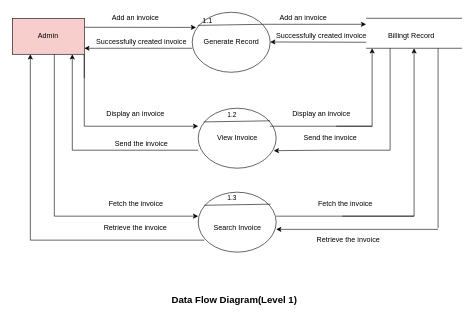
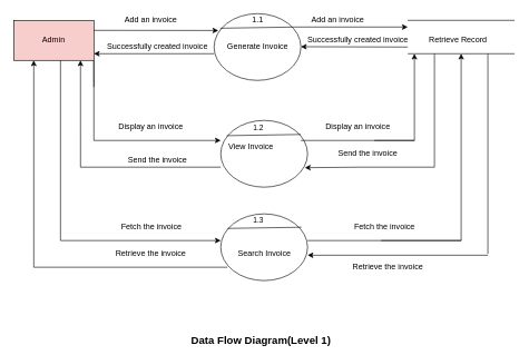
  <mxCell id="0" />
  <mxCell id="1" parent="0" />
  <mxCell id="2" value="" style="ellipse;whiteSpace=wrap;html=1;" vertex="1" parent="1"><mxGeometry x="320" y="20" width="130" height="100" as="geometry" /></mxCell>
  <mxCell id="3" value="" style="ellipse;whiteSpace=wrap;html=1;" vertex="1" parent="1"><mxGeometry x="330" y="180" width="130" height="100" as="geometry" /></mxCell>
  <mxCell id="4" value="" style="ellipse;whiteSpace=wrap;html=1;" vertex="1" parent="1"><mxGeometry x="330" y="320" width="130" height="100" as="geometry" /></mxCell>
  <mxCell id="5" value="Admin" style="rounded=0;whiteSpace=wrap;html=1;fillColor=#f8cecc;" vertex="1" parent="1"><mxGeometry x="20" y="30" width="120" height="60" as="geometry" /></mxCell>
  <mxCell id="6" value="" style="endArrow=none;html=1;rounded=0;" edge="1" parent="1"><mxGeometry width="50" height="50" relative="1" as="geometry"><mxPoint x="610" y="80" as="sourcePoint" /><mxPoint x="770" y="80" as="targetPoint" /><Array as="points"><mxPoint x="700" y="80" /></Array></mxGeometry></mxCell>
  <mxCell id="7" value="" style="endArrow=none;html=1;rounded=0;" edge="1" parent="1"><mxGeometry width="50" height="50" relative="1" as="geometry"><mxPoint x="610" y="30" as="sourcePoint" /><mxPoint x="770" y="30" as="targetPoint" /></mxGeometry></mxCell>
  <mxCell id="8" value="" style="endArrow=classic;html=1;rounded=0;exitX=1;exitY=0.25;exitDx=0;exitDy=0;entryX=0.049;entryY=0.252;entryDx=0;entryDy=0;entryPerimeter=0;" edge="1" parent="1" source="5" target="2"><mxGeometry width="50" height="50" relative="1" as="geometry"><mxPoint x="220" y="40" as="sourcePoint" /><mxPoint x="320" y="45" as="targetPoint" /></mxGeometry></mxCell>
  <mxCell id="9" value="" style="endArrow=classic;html=1;rounded=0;" edge="1" parent="1"><mxGeometry width="50" height="50" relative="1" as="geometry"><mxPoint x="440" y="40" as="sourcePoint" /><mxPoint x="610" y="40" as="targetPoint" /><Array as="points"><mxPoint x="440" y="40" /><mxPoint x="560" y="40" /></Array></mxGeometry></mxCell>
  <mxCell id="10" value="" style="endArrow=classic;html=1;rounded=0;" edge="1" parent="1"><mxGeometry width="50" height="50" relative="1" as="geometry"><mxPoint x="610" y="70" as="sourcePoint" /><mxPoint x="450" y="69.5" as="targetPoint" /></mxGeometry></mxCell>
  <mxCell id="11" value="" style="endArrow=classic;html=1;rounded=0;" edge="1" parent="1"><mxGeometry width="50" height="50" relative="1" as="geometry"><mxPoint x="320" y="80" as="sourcePoint" /><mxPoint x="140" y="80" as="targetPoint" /></mxGeometry></mxCell>
  <mxCell id="12" value="" style="endArrow=classic;html=1;rounded=0;" edge="1" parent="1"><mxGeometry width="50" height="50" relative="1" as="geometry"><mxPoint x="140" y="210" as="sourcePoint" /><mxPoint x="330" y="210" as="targetPoint" /></mxGeometry></mxCell>
  <mxCell id="13" value="" style="endArrow=none;html=1;rounded=0;" edge="1" parent="1"><mxGeometry width="50" height="50" relative="1" as="geometry"><mxPoint x="140" y="210" as="sourcePoint" /><mxPoint x="140" y="130" as="targetPoint" /><Array as="points"><mxPoint x="140" y="130" /><mxPoint x="140" y="90" /></Array></mxGeometry></mxCell>
  <mxCell id="14" value="" style="endArrow=none;html=1;rounded=0;" edge="1" parent="1"><mxGeometry width="50" height="50" relative="1" as="geometry"><mxPoint x="120" y="250" as="sourcePoint" /><mxPoint x="330" y="250" as="targetPoint" /></mxGeometry></mxCell>
  <mxCell id="15" value="" style="endArrow=none;html=1;rounded=0;" edge="1" parent="1"><mxGeometry width="50" height="50" relative="1" as="geometry"><mxPoint x="50" y="400" as="sourcePoint" /><mxPoint x="340" y="400" as="targetPoint" /></mxGeometry></mxCell>
  <mxCell id="16" value="" style="endArrow=classic;html=1;rounded=0;" edge="1" parent="1"><mxGeometry width="50" height="50" relative="1" as="geometry"><mxPoint x="90" y="360" as="sourcePoint" /><mxPoint x="330" y="360" as="targetPoint" /></mxGeometry></mxCell>
  <mxCell id="17" value="" style="endArrow=classic;html=1;rounded=0;entryX=0.833;entryY=1;entryDx=0;entryDy=0;entryPerimeter=0;" edge="1" parent="1" target="5"><mxGeometry width="50" height="50" relative="1" as="geometry"><mxPoint x="120" y="250" as="sourcePoint" /><mxPoint x="120" y="170" as="targetPoint" /></mxGeometry></mxCell>
  <mxCell id="18" value="" style="endArrow=classic;html=1;rounded=0;entryX=0.25;entryY=1;entryDx=0;entryDy=0;" edge="1" parent="1" target="5"><mxGeometry width="50" height="50" relative="1" as="geometry"><mxPoint x="50.04" y="400" as="sourcePoint" /><mxPoint x="50" y="240" as="targetPoint" /></mxGeometry></mxCell>
  <mxCell id="19" value="" style="endArrow=none;html=1;rounded=0;" edge="1" parent="1"><mxGeometry width="50" height="50" relative="1" as="geometry"><mxPoint x="90" y="90" as="sourcePoint" /><mxPoint x="90" y="360" as="targetPoint" /></mxGeometry></mxCell>
  <mxCell id="20" value="" style="endArrow=none;html=1;rounded=0;" edge="1" parent="1"><mxGeometry width="50" height="50" relative="1" as="geometry"><mxPoint x="450" y="210" as="sourcePoint" /><mxPoint x="560" y="210" as="targetPoint" /><Array as="points"><mxPoint x="560" y="210" /><mxPoint x="620" y="210" /></Array></mxGeometry></mxCell>
  <mxCell id="21" value="" style="endArrow=classic;html=1;rounded=0;" edge="1" parent="1"><mxGeometry width="50" height="50" relative="1" as="geometry"><mxPoint x="690" y="360" as="sourcePoint" /><mxPoint x="690" y="80" as="targetPoint" /><Array as="points"><mxPoint x="690" y="300" /></Array></mxGeometry></mxCell>
  <mxCell id="22" value="" style="endArrow=none;html=1;rounded=0;" edge="1" parent="1"><mxGeometry width="50" height="50" relative="1" as="geometry"><mxPoint x="730" y="380" as="sourcePoint" /><mxPoint x="730" y="80" as="targetPoint" /></mxGeometry></mxCell>
  <mxCell id="23" value="" style="endArrow=classic;html=1;rounded=0;" edge="1" parent="1"><mxGeometry width="50" height="50" relative="1" as="geometry"><mxPoint x="730" y="382" as="sourcePoint" /><mxPoint x="460" y="382" as="targetPoint" /><Array as="points"><mxPoint x="520" y="382" /></Array></mxGeometry></mxCell>
  <mxCell id="24" value="" style="endArrow=none;html=1;rounded=0;" edge="1" parent="1"><mxGeometry width="50" height="50" relative="1" as="geometry"><mxPoint x="460" y="360" as="sourcePoint" /><mxPoint x="570" y="360" as="targetPoint" /><Array as="points"><mxPoint x="570" y="360" /><mxPoint x="690" y="360" /></Array></mxGeometry></mxCell>
  <mxCell id="25" value="" style="endArrow=classic;html=1;rounded=0;" edge="1" parent="1"><mxGeometry width="50" height="50" relative="1" as="geometry"><mxPoint x="620" y="210" as="sourcePoint" /><mxPoint x="620" y="80" as="targetPoint" /><Array as="points" /></mxGeometry></mxCell>
  <mxCell id="26" value="" style="endArrow=none;html=1;rounded=0;" edge="1" parent="1"><mxGeometry width="50" height="50" relative="1" as="geometry"><mxPoint x="650" y="250" as="sourcePoint" /><mxPoint x="650" y="80" as="targetPoint" /></mxGeometry></mxCell>
  <mxCell id="27" value="" style="endArrow=classic;html=1;rounded=0;entryX=0.969;entryY=0.708;entryDx=0;entryDy=0;entryPerimeter=0;" edge="1" parent="1" target="3"><mxGeometry width="50" height="50" relative="1" as="geometry"><mxPoint x="650" y="250" as="sourcePoint" /><mxPoint x="480" y="250" as="targetPoint" /><Array as="points"><mxPoint x="540" y="250" /></Array></mxGeometry></mxCell>
- <mxCell id="28" value="Generate Record" style="text;html=1;resizable=0;autosize=1;align=center;verticalAlign=middle;points=[];fillColor=none;strokeColor=none;rounded=0;" vertex="1" parent="1"><mxGeometry x="330" y="60" width="110" height="20" as="geometry" /></mxCell>
- <mxCell id="29" value="View Invoice" style="text;html=1;resizable=0;autosize=1;align=center;verticalAlign=middle;points=[];fillColor=none;strokeColor=none;rounded=0;" vertex="1" parent="1"><mxGeometry x="355" y="220" width="80" height="20" as="geometry" /></mxCell>
+ <mxCell id="28" value="Generate Invoice" style="text;html=1;resizable=0;autosize=1;align=center;verticalAlign=middle;points=[];fillColor=none;strokeColor=none;rounded=0;" vertex="1" parent="1"><mxGeometry x="330" y="60" width="110" height="20" as="geometry" /></mxCell>
+ <mxCell id="29" value="View Invoice" style="text;html=1;resizable=0;autosize=1;align=center;verticalAlign=middle;points=[];fillColor=none;strokeColor=none;rounded=0;" vertex="1" parent="1"><mxGeometry x="335" y="210" width="80" height="20" as="geometry" /></mxCell>
  <mxCell id="30" value="Search Invoice" style="text;html=1;resizable=0;autosize=1;align=center;verticalAlign=middle;points=[];fillColor=none;strokeColor=none;rounded=0;" vertex="1" parent="1"><mxGeometry x="350" y="370" width="90" height="20" as="geometry" /></mxCell>
  <mxCell id="31" value="" style="endArrow=none;html=1;rounded=0;exitX=0.071;exitY=0.228;exitDx=0;exitDy=0;exitPerimeter=0;" edge="1" parent="1" source="3"><mxGeometry width="50" height="50" relative="1" as="geometry"><mxPoint x="360.4" y="200" as="sourcePoint" /><mxPoint x="450" y="201" as="targetPoint" /></mxGeometry></mxCell>
  <mxCell id="32" value="1.2" style="edgeLabel;html=1;align=center;verticalAlign=middle;resizable=0;points=[];" vertex="1" connectable="0" parent="31"><mxGeometry x="-0.352" y="2" relative="1" as="geometry"><mxPoint x="10" y="-10" as="offset" /></mxGeometry></mxCell>
  <mxCell id="33" value="" style="endArrow=none;html=1;rounded=0;exitX=0.071;exitY=0.228;exitDx=0;exitDy=0;exitPerimeter=0;" edge="1" parent="1"><mxGeometry width="50" height="50" relative="1" as="geometry"><mxPoint x="329.23" y="41.8" as="sourcePoint" /><mxPoint x="440" y="40" as="targetPoint" /></mxGeometry></mxCell>
  <mxCell id="34" value="" style="endArrow=none;html=1;rounded=0;exitX=0.071;exitY=0.228;exitDx=0;exitDy=0;exitPerimeter=0;" edge="1" parent="1"><mxGeometry width="50" height="50" relative="1" as="geometry"><mxPoint x="340" y="341.8" as="sourcePoint" /><mxPoint x="450.77" y="340" as="targetPoint" /></mxGeometry></mxCell>
  <mxCell id="35" value="1.3" style="edgeLabel;html=1;align=center;verticalAlign=middle;resizable=0;points=[];" vertex="1" connectable="0" parent="34"><mxGeometry x="-0.352" y="2" relative="1" as="geometry"><mxPoint x="10" y="-10" as="offset" /></mxGeometry></mxCell>
- <mxCell id="36" value="1.1" style="text;html=1;resizable=0;autosize=1;align=center;verticalAlign=middle;points=[];fillColor=none;strokeColor=none;rounded=0;" vertex="1" parent="1"><mxGeometry x="330" y="25" width="30" height="20" as="geometry" /></mxCell>
- <mxCell id="37" value="Billingt Record" style="text;html=1;align=center;verticalAlign=middle;resizable=0;points=[];autosize=1;strokeColor=none;fillColor=none;" vertex="1" parent="1"><mxGeometry x="640" y="50" width="90" height="20" as="geometry" /></mxCell>
+ <mxCell id="36" value="1.1" style="text;html=1;resizable=0;autosize=1;align=center;verticalAlign=middle;points=[];fillColor=none;strokeColor=none;rounded=0;" vertex="1" parent="1"><mxGeometry x="370" y="20" width="30" height="20" as="geometry" /></mxCell>
+ <mxCell id="37" value="Retrieve Record" style="text;html=1;align=center;verticalAlign=middle;resizable=0;points=[];autosize=1;strokeColor=none;fillColor=none;" vertex="1" parent="1"><mxGeometry x="640" y="50" width="90" height="20" as="geometry" /></mxCell>
  <mxCell id="38" value="Add an invoice" style="text;html=1;align=center;verticalAlign=middle;resizable=0;points=[];autosize=1;strokeColor=none;fillColor=none;" vertex="1" parent="1"><mxGeometry x="180" y="20" width="90" height="20" as="geometry" /></mxCell>
  <mxCell id="39" value="Add an invoice" style="text;html=1;align=center;verticalAlign=middle;resizable=0;points=[];autosize=1;strokeColor=none;fillColor=none;" vertex="1" parent="1"><mxGeometry x="460" y="20" width="90" height="20" as="geometry" /></mxCell>
  <mxCell id="40" value="Successfully created invoice" style="text;html=1;align=center;verticalAlign=middle;resizable=0;points=[];autosize=1;strokeColor=none;fillColor=none;" vertex="1" parent="1"><mxGeometry x="450" y="50" width="170" height="20" as="geometry" /></mxCell>
  <mxCell id="41" value="Successfully created invoice" style="text;html=1;align=center;verticalAlign=middle;resizable=0;points=[];autosize=1;strokeColor=none;fillColor=none;" vertex="1" parent="1"><mxGeometry x="150" y="60" width="170" height="20" as="geometry" /></mxCell>
  <mxCell id="42" value="Display an invoice&lt;span style=&quot;color: rgba(0 , 0 , 0 , 0) ; font-family: monospace ; font-size: 0px&quot;&gt;%3CmxGraphModel%3E%3Croot%3E%3CmxCell%20id%3D%220%22%2F%3E%3CmxCell%20id%3D%221%22%20parent%3D%220%22%2F%3E%3CmxCell%20id%3D%222%22%20value%3D%22Successfully%20created%20invoice%22%20style%3D%22text%3Bhtml%3D1%3Balign%3Dcenter%3BverticalAlign%3Dmiddle%3Bresizable%3D0%3Bpoints%3D%5B%5D%3Bautosize%3D1%3BstrokeColor%3Dnone%3BfillColor%3Dnone%3B%22%20vertex%3D%221%22%20parent%3D%221%22%3E%3CmxGeometry%20x%3D%22480%22%20y%3D%22120%22%20width%3D%22170%22%20height%3D%2220%22%20as%3D%22geometry%22%2F%3E%3C%2FmxCell%3E%3C%2Froot%3E%3C%2FmxGraphModel%3E&lt;/span&gt;" style="text;html=1;align=center;verticalAlign=middle;resizable=0;points=[];autosize=1;strokeColor=none;fillColor=none;" vertex="1" parent="1"><mxGeometry x="170" y="180" width="110" height="20" as="geometry" /></mxCell>
  <mxCell id="43" value="Display an invoice&lt;span style=&quot;color: rgba(0 , 0 , 0 , 0) ; font-family: monospace ; font-size: 0px&quot;&gt;%3CmxGraphModel%3E%3Croot%3E%3CmxCell%20id%3D%220%22%2F%3E%3CmxCell%20id%3D%221%22%20parent%3D%220%22%2F%3E%3CmxCell%20id%3D%222%22%20value%3D%22Successfully%20created%20invoice%22%20style%3D%22text%3Bhtml%3D1%3Balign%3Dcenter%3BverticalAlign%3Dmiddle%3Bresizable%3D0%3Bpoints%3D%5B%5D%3Bautosize%3D1%3BstrokeColor%3Dnone%3BfillColor%3Dnone%3B%22%20vertex%3D%221%22%20parent%3D%221%22%3E%3CmxGeometry%20x%3D%22480%22%20y%3D%22120%22%20width%3D%22170%22%20height%3D%2220%22%20as%3D%22geometry%22%2F%3E%3C%2FmxCell%3E%3C%2Froot%3E%3C%2FmxGraphModel%3E&lt;/span&gt;" style="text;html=1;align=center;verticalAlign=middle;resizable=0;points=[];autosize=1;strokeColor=none;fillColor=none;" vertex="1" parent="1"><mxGeometry x="480" y="180" width="110" height="20" as="geometry" /></mxCell>
  <mxCell id="44" value="Send the invoice" style="text;html=1;align=center;verticalAlign=middle;resizable=0;points=[];autosize=1;strokeColor=none;fillColor=none;" vertex="1" parent="1"><mxGeometry x="500" y="220" width="100" height="20" as="geometry" /></mxCell>
  <mxCell id="45" value="Send the invoice" style="text;html=1;align=center;verticalAlign=middle;resizable=0;points=[];autosize=1;strokeColor=none;fillColor=none;" vertex="1" parent="1"><mxGeometry x="185" y="230" width="100" height="20" as="geometry" /></mxCell>
  <mxCell id="46" value="Fetch the invoice" style="text;html=1;align=center;verticalAlign=middle;resizable=0;points=[];autosize=1;strokeColor=none;fillColor=none;" vertex="1" parent="1"><mxGeometry x="171" y="330" width="110" height="20" as="geometry" /></mxCell>
  <mxCell id="47" value="Fetch the invoice" style="text;html=1;align=center;verticalAlign=middle;resizable=0;points=[];autosize=1;strokeColor=none;fillColor=none;" vertex="1" parent="1"><mxGeometry x="520" y="330" width="110" height="20" as="geometry" /></mxCell>
  <mxCell id="48" value="Retrieve the invoice" style="text;html=1;align=center;verticalAlign=middle;resizable=0;points=[];autosize=1;strokeColor=none;fillColor=none;" vertex="1" parent="1"><mxGeometry x="165" y="370" width="120" height="20" as="geometry" /></mxCell>
  <mxCell id="49" value="Retrieve the invoice" style="text;html=1;align=center;verticalAlign=middle;resizable=0;points=[];autosize=1;strokeColor=none;fillColor=none;" vertex="1" parent="1"><mxGeometry x="520" y="390" width="120" height="20" as="geometry" /></mxCell>
- <mxCell id="50" value="Data Flow Diagram(Level 1)" style="text;html=1;align=center;verticalAlign=middle;resizable=0;points=[];autosize=1;strokeColor=none;fillColor=none;fontStyle=1;fontSize=16;" vertex="1" parent="1"><mxGeometry x="280" y="490" width="220" height="20" as="geometry" /></mxCell>
+ <mxCell id="50" value="Data Flow Diagram(Level 1)" style="text;html=1;align=center;verticalAlign=middle;resizable=0;points=[];autosize=1;strokeColor=none;fillColor=none;fontStyle=1;fontSize=16;" vertex="1" parent="1"><mxGeometry x="280" y="500" width="220" height="20" as="geometry" /></mxCell>
